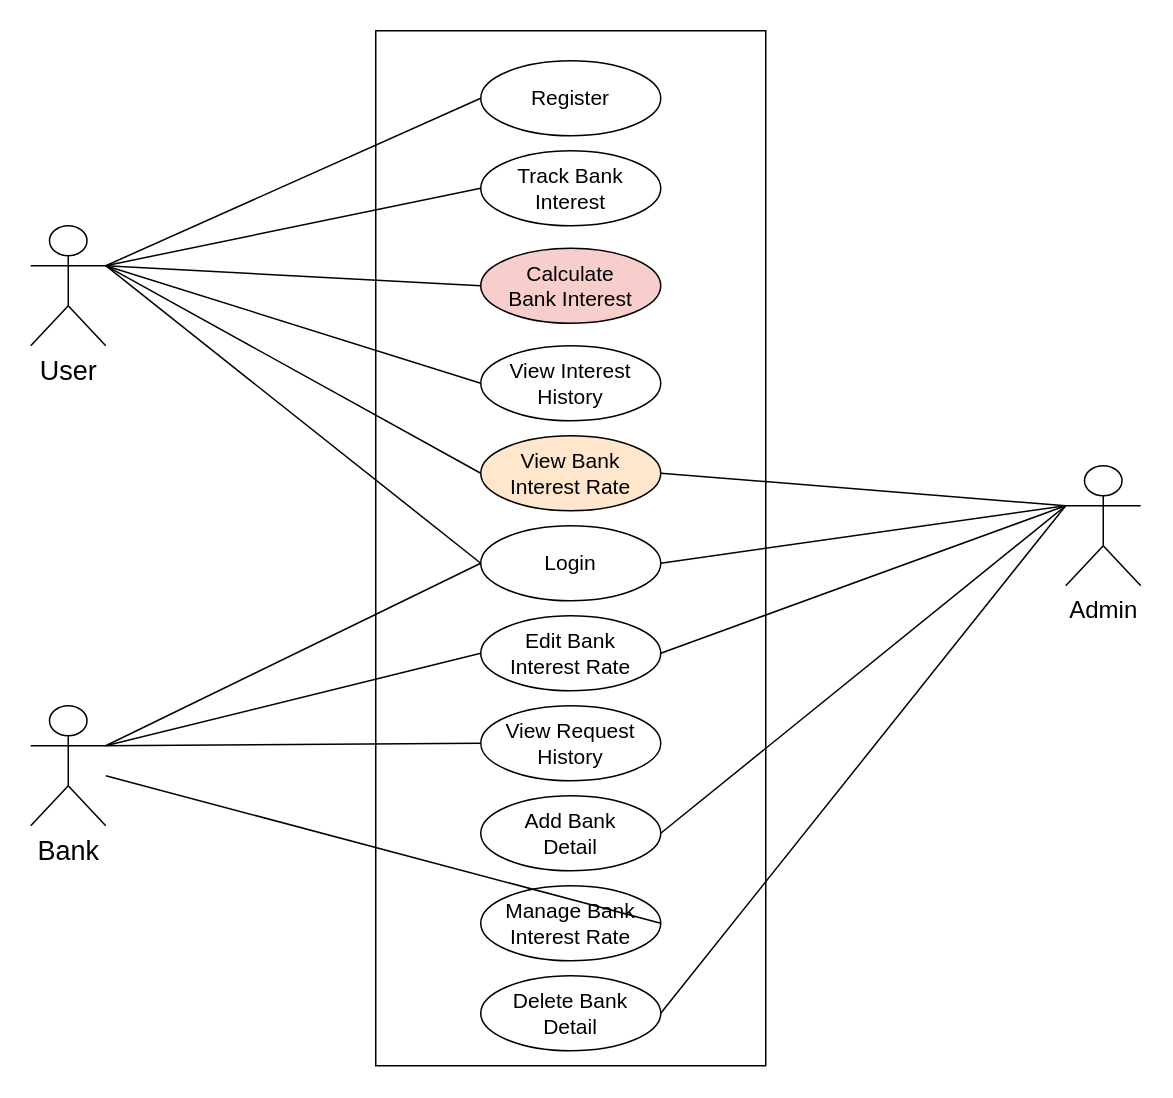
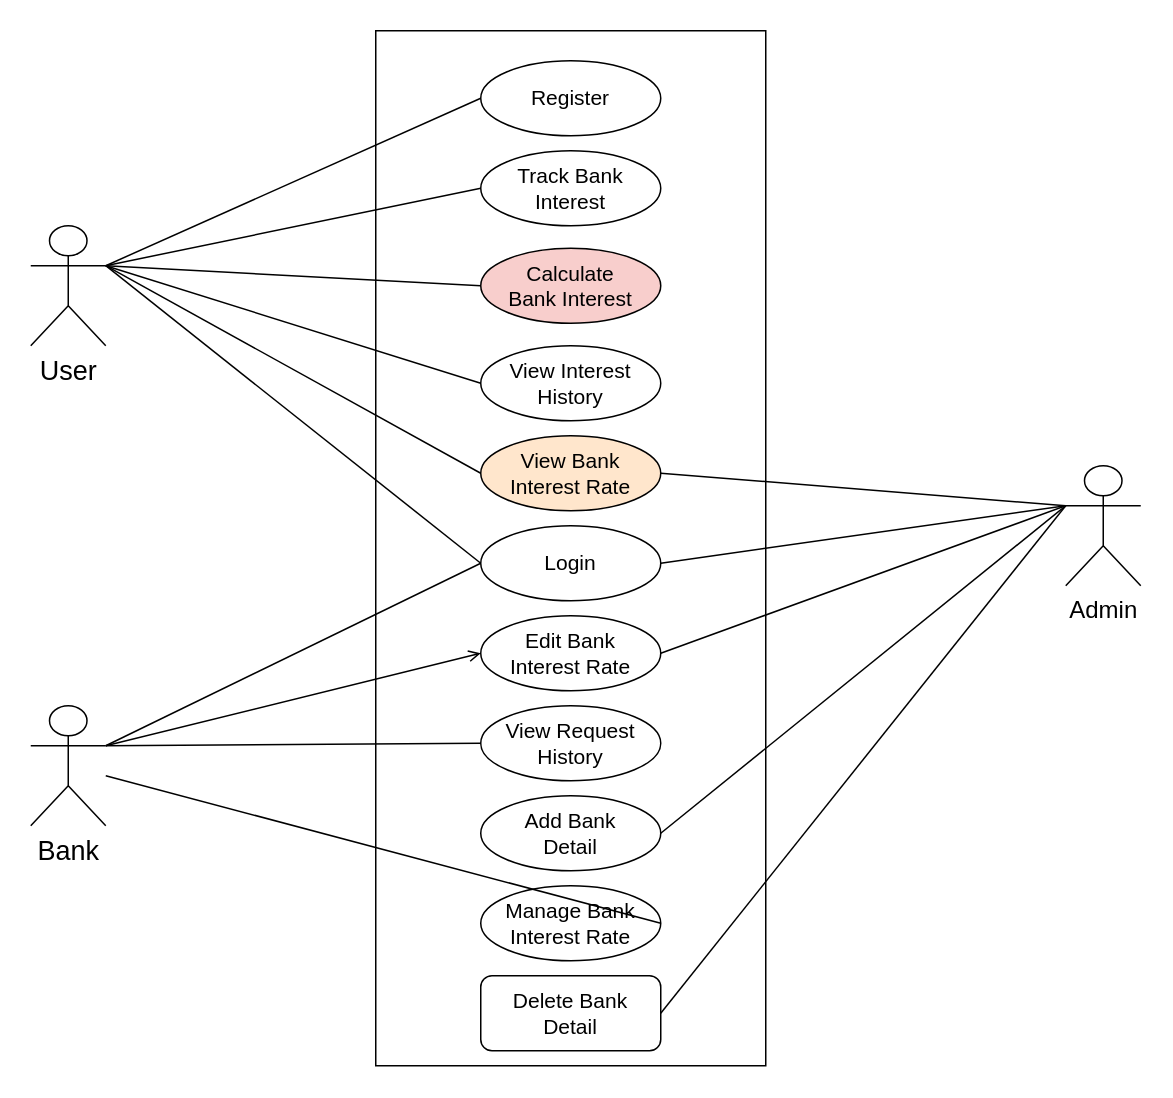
  <mxCell id="0" />
  <mxCell id="1" parent="0" />
  <mxCell id="2" value="" style="rounded=0;whiteSpace=wrap;html=1;" vertex="1" parent="1"><mxGeometry x="250" y="20" width="260" height="690" as="geometry" /></mxCell>
  <mxCell id="3" value="&lt;font style=&quot;font-size: 18px;&quot;&gt;User&lt;/font&gt;" style="shape=umlActor;verticalLabelPosition=bottom;verticalAlign=top;html=1;outlineConnect=0;" vertex="1" parent="1"><mxGeometry x="20" y="150" width="50" height="80" as="geometry" /></mxCell>
  <mxCell id="4" value="&lt;font size=&quot;3&quot;&gt;Admin&lt;/font&gt;" style="shape=umlActor;verticalLabelPosition=bottom;verticalAlign=top;html=1;outlineConnect=0;" vertex="1" parent="1"><mxGeometry x="710" y="310" width="50" height="80" as="geometry" /></mxCell>
  <mxCell id="5" value="&lt;font style=&quot;font-size: 18px;&quot;&gt;Bank&lt;/font&gt;" style="shape=umlActor;verticalLabelPosition=bottom;verticalAlign=top;html=1;outlineConnect=0;" vertex="1" parent="1"><mxGeometry x="20" y="470" width="50" height="80" as="geometry" /></mxCell>
  <mxCell id="6" value="&lt;font style=&quot;font-size: 14px;&quot;&gt;Register&lt;/font&gt;" style="ellipse;whiteSpace=wrap;html=1;" vertex="1" parent="1"><mxGeometry x="320" y="40" width="120" height="50" as="geometry" /></mxCell>
  <mxCell id="7" value="&lt;font style=&quot;font-size: 14px;&quot;&gt;Login&lt;/font&gt;" style="ellipse;whiteSpace=wrap;html=1;" vertex="1" parent="1"><mxGeometry x="320" y="350" width="120" height="50" as="geometry" /></mxCell>
  <mxCell id="8" value="&lt;span style=&quot;font-size: 14px;&quot;&gt;Track Bank&lt;br&gt;Interest&lt;br&gt;&lt;/span&gt;" style="ellipse;whiteSpace=wrap;html=1;" vertex="1" parent="1"><mxGeometry x="320" y="100" width="120" height="50" as="geometry" /></mxCell>
  <mxCell id="9" value="&lt;span style=&quot;font-size: 14px;&quot;&gt;Calculate&lt;br&gt;Bank Interest&lt;br&gt;&lt;/span&gt;" style="ellipse;whiteSpace=wrap;html=1;fillColor=#f8cecc;" vertex="1" parent="1"><mxGeometry x="320" y="165" width="120" height="50" as="geometry" /></mxCell>
  <mxCell id="10" value="&lt;font style=&quot;font-size: 14px;&quot;&gt;View Interest&lt;br&gt;History&lt;br&gt;&lt;/font&gt;" style="ellipse;whiteSpace=wrap;html=1;" vertex="1" parent="1"><mxGeometry x="320" y="230" width="120" height="50" as="geometry" /></mxCell>
  <mxCell id="11" value="&lt;span style=&quot;font-size: 14px;&quot;&gt;Edit Bank&lt;br&gt;Interest Rate&lt;br&gt;&lt;/span&gt;" style="ellipse;whiteSpace=wrap;html=1;" vertex="1" parent="1"><mxGeometry x="320" y="410" width="120" height="50" as="geometry" /></mxCell>
  <mxCell id="12" value="&lt;span style=&quot;font-size: 14px;&quot;&gt;View Request&lt;br&gt;History&lt;br&gt;&lt;/span&gt;" style="ellipse;whiteSpace=wrap;html=1;" vertex="1" parent="1"><mxGeometry x="320" y="470" width="120" height="50" as="geometry" /></mxCell>
  <mxCell id="13" value="&lt;span style=&quot;font-size: 14px;&quot;&gt;Add Bank&lt;br&gt;Detail&lt;br&gt;&lt;/span&gt;" style="ellipse;whiteSpace=wrap;html=1;" vertex="1" parent="1"><mxGeometry x="320" y="530" width="120" height="50" as="geometry" /></mxCell>
  <mxCell id="14" value="&lt;span style=&quot;font-size: 14px;&quot;&gt;Manage Bank&lt;br&gt;Interest Rate&lt;br&gt;&lt;/span&gt;" style="ellipse;whiteSpace=wrap;html=1;" vertex="1" parent="1"><mxGeometry x="320" y="590" width="120" height="50" as="geometry" /></mxCell>
- <mxCell id="15" value="&lt;span style=&quot;font-size: 14px;&quot;&gt;Delete Bank&lt;br&gt;Detail&lt;br&gt;&lt;/span&gt;" style="ellipse;whiteSpace=wrap;html=1;" vertex="1" parent="1"><mxGeometry x="320" y="650" width="120" height="50" as="geometry" /></mxCell>
+ <mxCell id="15" value="&lt;span style=&quot;font-size: 14px;&quot;&gt;Delete Bank&lt;br&gt;Detail&lt;br&gt;&lt;/span&gt;" style="whiteSpace=wrap;html=1;rounded=1;" vertex="1" parent="1"><mxGeometry x="320" y="650" width="120" height="50" as="geometry" /></mxCell>
  <mxCell id="16" value="&lt;span style=&quot;font-size: 14px;&quot;&gt;View Bank&lt;br&gt;Interest Rate&lt;br&gt;&lt;/span&gt;" style="ellipse;whiteSpace=wrap;html=1;fillColor=#ffe6cc;" vertex="1" parent="1"><mxGeometry x="320" y="290" width="120" height="50" as="geometry" /></mxCell>
  <mxCell id="17" value="" style="endArrow=none;html=1;rounded=0;entryX=0;entryY=0.5;entryDx=0;entryDy=0;exitX=1;exitY=0.333;exitDx=0;exitDy=0;exitPerimeter=0;" edge="1" parent="1" source="3" target="6"><mxGeometry width="50" height="50" relative="1" as="geometry"><mxPoint x="70" y="180" as="sourcePoint" /><mxPoint x="120" y="130" as="targetPoint" /></mxGeometry></mxCell>
  <mxCell id="18" value="" style="endArrow=none;html=1;rounded=0;entryX=0;entryY=0.5;entryDx=0;entryDy=0;exitX=1;exitY=0.333;exitDx=0;exitDy=0;exitPerimeter=0;" edge="1" parent="1" source="3" target="8"><mxGeometry width="50" height="50" relative="1" as="geometry"><mxPoint x="70" y="180" as="sourcePoint" /><mxPoint x="330" y="75" as="targetPoint" /></mxGeometry></mxCell>
  <mxCell id="19" value="" style="endArrow=none;html=1;rounded=0;entryX=0;entryY=0.5;entryDx=0;entryDy=0;exitX=1;exitY=0.333;exitDx=0;exitDy=0;exitPerimeter=0;" edge="1" parent="1" source="3" target="9"><mxGeometry width="50" height="50" relative="1" as="geometry"><mxPoint x="90" y="197" as="sourcePoint" /><mxPoint x="340" y="85" as="targetPoint" /></mxGeometry></mxCell>
  <mxCell id="20" value="" style="endArrow=none;html=1;rounded=0;entryX=0;entryY=0.5;entryDx=0;entryDy=0;exitX=1;exitY=0.333;exitDx=0;exitDy=0;exitPerimeter=0;" edge="1" parent="1" source="3" target="10"><mxGeometry width="50" height="50" relative="1" as="geometry"><mxPoint x="70" y="180" as="sourcePoint" /><mxPoint x="350" y="95" as="targetPoint" /></mxGeometry></mxCell>
  <mxCell id="21" value="" style="endArrow=none;html=1;rounded=0;entryX=0;entryY=0.5;entryDx=0;entryDy=0;exitX=1;exitY=0.333;exitDx=0;exitDy=0;exitPerimeter=0;" edge="1" parent="1" source="3" target="16"><mxGeometry width="50" height="50" relative="1" as="geometry"><mxPoint x="110" y="217" as="sourcePoint" /><mxPoint x="360" y="105" as="targetPoint" /></mxGeometry></mxCell>
  <mxCell id="22" value="" style="endArrow=none;html=1;rounded=0;entryX=0;entryY=0.5;entryDx=0;entryDy=0;exitX=1;exitY=0.333;exitDx=0;exitDy=0;exitPerimeter=0;" edge="1" parent="1" source="3" target="7"><mxGeometry width="50" height="50" relative="1" as="geometry"><mxPoint x="120" y="227" as="sourcePoint" /><mxPoint x="370" y="115" as="targetPoint" /></mxGeometry></mxCell>
  <mxCell id="23" value="" style="endArrow=none;html=1;rounded=0;entryX=0;entryY=0.333;entryDx=0;entryDy=0;exitX=1;exitY=0.5;exitDx=0;exitDy=0;entryPerimeter=0;" edge="1" parent="1" source="16" target="4"><mxGeometry width="50" height="50" relative="1" as="geometry"><mxPoint x="130" y="237" as="sourcePoint" /><mxPoint x="380" y="125" as="targetPoint" /></mxGeometry></mxCell>
  <mxCell id="24" value="" style="endArrow=none;html=1;rounded=0;entryX=0;entryY=0.333;entryDx=0;entryDy=0;exitX=1;exitY=0.5;exitDx=0;exitDy=0;entryPerimeter=0;" edge="1" parent="1" source="7" target="4"><mxGeometry width="50" height="50" relative="1" as="geometry"><mxPoint x="450" y="325" as="sourcePoint" /><mxPoint x="720" y="347" as="targetPoint" /></mxGeometry></mxCell>
  <mxCell id="25" value="" style="endArrow=none;html=1;rounded=0;entryX=0;entryY=0.333;entryDx=0;entryDy=0;exitX=1;exitY=0.5;exitDx=0;exitDy=0;entryPerimeter=0;" edge="1" parent="1" source="11" target="4"><mxGeometry width="50" height="50" relative="1" as="geometry"><mxPoint x="460" y="335" as="sourcePoint" /><mxPoint x="730" y="357" as="targetPoint" /></mxGeometry></mxCell>
  <mxCell id="26" value="" style="endArrow=none;html=1;rounded=0;entryX=0;entryY=0.333;entryDx=0;entryDy=0;exitX=1;exitY=0.5;exitDx=0;exitDy=0;entryPerimeter=0;" edge="1" parent="1" source="13" target="4"><mxGeometry width="50" height="50" relative="1" as="geometry"><mxPoint x="470" y="345" as="sourcePoint" /><mxPoint x="740" y="367" as="targetPoint" /></mxGeometry></mxCell>
  <mxCell id="27" value="" style="endArrow=none;html=1;rounded=0;exitX=1;exitY=0.5;exitDx=0;exitDy=0;" edge="1" parent="1" source="14" target="5"><mxGeometry width="50" height="50" relative="1" as="geometry"><mxPoint x="480" y="355" as="sourcePoint" /><mxPoint x="750" y="377" as="targetPoint" /></mxGeometry></mxCell>
  <mxCell id="28" value="" style="endArrow=none;html=1;rounded=0;entryX=0;entryY=0.333;entryDx=0;entryDy=0;exitX=1;exitY=0.5;exitDx=0;exitDy=0;entryPerimeter=0;" edge="1" parent="1" source="15" target="4"><mxGeometry width="50" height="50" relative="1" as="geometry"><mxPoint x="490" y="365" as="sourcePoint" /><mxPoint x="760" y="387" as="targetPoint" /></mxGeometry></mxCell>
  <mxCell id="29" value="" style="endArrow=none;html=1;rounded=0;entryX=0;entryY=0.5;entryDx=0;entryDy=0;exitX=1;exitY=0.333;exitDx=0;exitDy=0;exitPerimeter=0;" edge="1" parent="1" source="5" target="7"><mxGeometry width="50" height="50" relative="1" as="geometry"><mxPoint x="80" y="187" as="sourcePoint" /><mxPoint x="330" y="385" as="targetPoint" /></mxGeometry></mxCell>
- <mxCell id="30" value="" style="endArrow=none;html=1;rounded=0;entryX=0;entryY=0.5;entryDx=0;entryDy=0;exitX=1;exitY=0.333;exitDx=0;exitDy=0;exitPerimeter=0;" edge="1" parent="1" source="5" target="11"><mxGeometry width="50" height="50" relative="1" as="geometry"><mxPoint x="80" y="507" as="sourcePoint" /><mxPoint x="330" y="385" as="targetPoint" /></mxGeometry></mxCell>
+ <mxCell id="30" value="" style="endArrow=open;html=1;rounded=0;entryX=0;entryY=0.5;entryDx=0;entryDy=0;exitX=1;exitY=0.333;exitDx=0;exitDy=0;exitPerimeter=0;" edge="1" parent="1" source="5" target="11"><mxGeometry width="50" height="50" relative="1" as="geometry"><mxPoint x="80" y="507" as="sourcePoint" /><mxPoint x="330" y="385" as="targetPoint" /></mxGeometry></mxCell>
  <mxCell id="31" value="" style="endArrow=none;html=1;rounded=0;entryX=0;entryY=0.5;entryDx=0;entryDy=0;exitX=1;exitY=0.333;exitDx=0;exitDy=0;exitPerimeter=0;" edge="1" parent="1" source="5" target="12"><mxGeometry width="50" height="50" relative="1" as="geometry"><mxPoint x="90" y="517" as="sourcePoint" /><mxPoint x="340" y="395" as="targetPoint" /></mxGeometry></mxCell>
